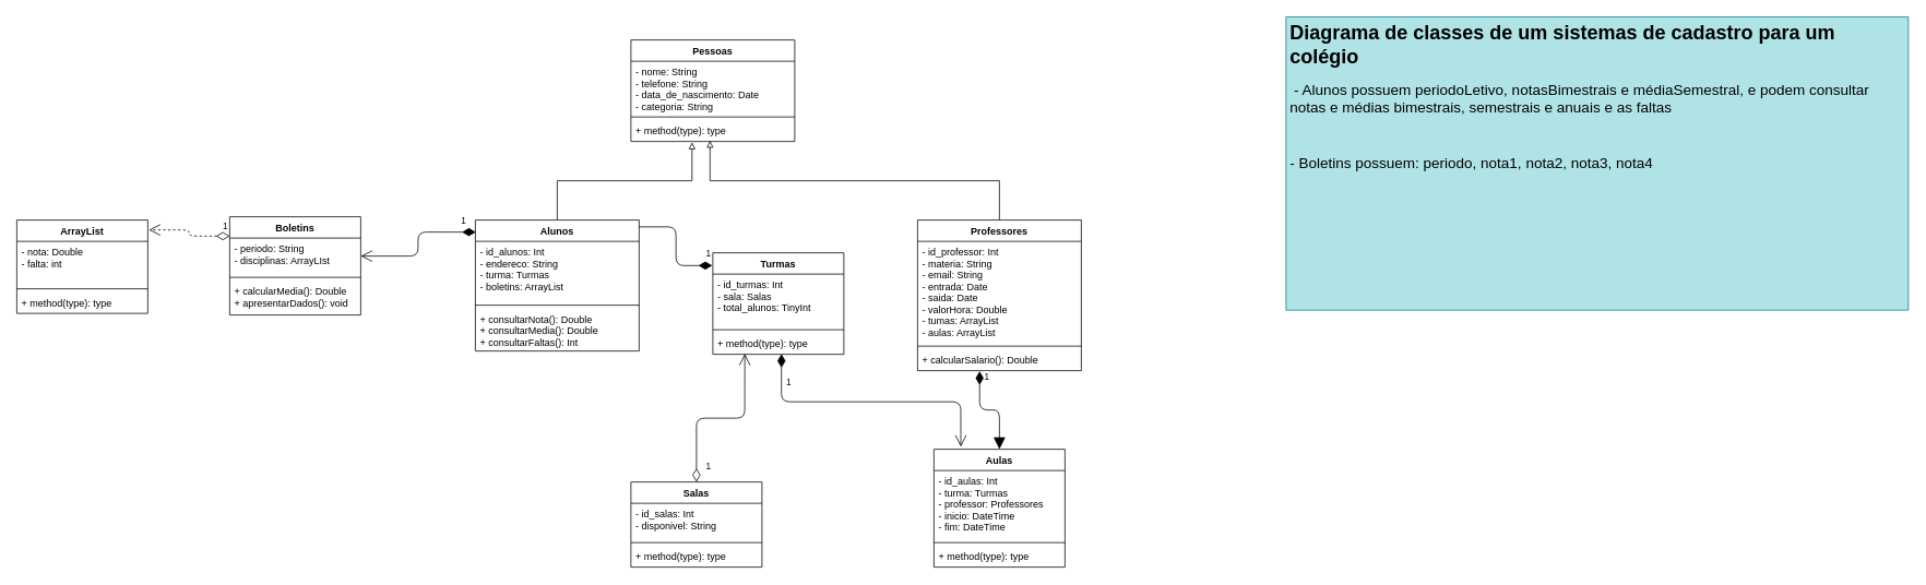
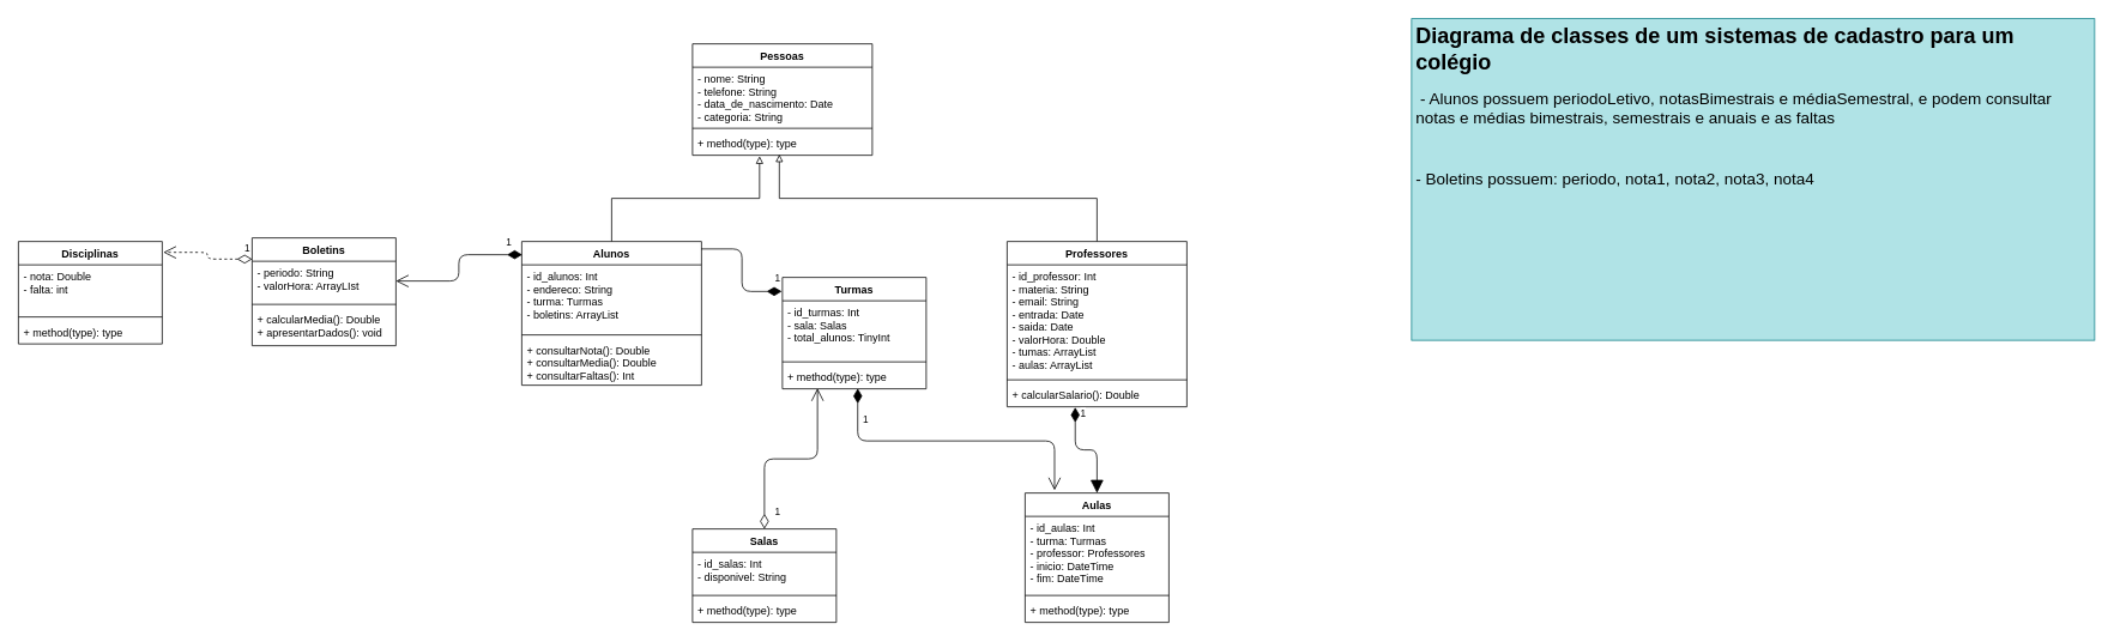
  <mxCell id="0" />
  <mxCell id="1" parent="0" />
  <mxCell id="2" value="Turmas" style="swimlane;fontStyle=1;align=center;verticalAlign=top;childLayout=stackLayout;horizontal=1;startSize=26;horizontalStack=0;resizeParent=1;resizeParentMax=0;resizeLast=0;collapsible=1;marginBottom=0;" parent="1" vertex="1"><mxGeometry x="870" y="308" width="160" height="124" as="geometry" /></mxCell>
  <mxCell id="3" value="- id_turmas: Int&#10;- sala: Salas&#10;- total_alunos: TinyInt" style="text;strokeColor=none;fillColor=none;align=left;verticalAlign=top;spacingLeft=4;spacingRight=4;overflow=hidden;rotatable=0;points=[[0,0.5],[1,0.5]];portConstraint=eastwest;" parent="2" vertex="1"><mxGeometry y="26" width="160" height="64" as="geometry" /></mxCell>
  <mxCell id="4" value="" style="line;strokeWidth=1;fillColor=none;align=left;verticalAlign=middle;spacingTop=-1;spacingLeft=3;spacingRight=3;rotatable=0;labelPosition=right;points=[];portConstraint=eastwest;" parent="2" vertex="1"><mxGeometry y="90" width="160" height="8" as="geometry" /></mxCell>
  <mxCell id="5" value="+ method(type): type" style="text;strokeColor=none;fillColor=none;align=left;verticalAlign=top;spacingLeft=4;spacingRight=4;overflow=hidden;rotatable=0;points=[[0,0.5],[1,0.5]];portConstraint=eastwest;" parent="2" vertex="1"><mxGeometry y="98" width="160" height="26" as="geometry" /></mxCell>
  <mxCell id="6" value="Salas" style="swimlane;fontStyle=1;align=center;verticalAlign=top;childLayout=stackLayout;horizontal=1;startSize=26;horizontalStack=0;resizeParent=1;resizeParentMax=0;resizeLast=0;collapsible=1;marginBottom=0;" parent="1" vertex="1"><mxGeometry x="770" y="588" width="160" height="104" as="geometry" /></mxCell>
  <mxCell id="7" value="- id_salas: Int&#10;- disponivel: String&#10;" style="text;strokeColor=none;fillColor=none;align=left;verticalAlign=top;spacingLeft=4;spacingRight=4;overflow=hidden;rotatable=0;points=[[0,0.5],[1,0.5]];portConstraint=eastwest;" parent="6" vertex="1"><mxGeometry y="26" width="160" height="44" as="geometry" /></mxCell>
  <mxCell id="8" value="" style="line;strokeWidth=1;fillColor=none;align=left;verticalAlign=middle;spacingTop=-1;spacingLeft=3;spacingRight=3;rotatable=0;labelPosition=right;points=[];portConstraint=eastwest;" parent="6" vertex="1"><mxGeometry y="70" width="160" height="8" as="geometry" /></mxCell>
  <mxCell id="9" value="+ method(type): type" style="text;strokeColor=none;fillColor=none;align=left;verticalAlign=top;spacingLeft=4;spacingRight=4;overflow=hidden;rotatable=0;points=[[0,0.5],[1,0.5]];portConstraint=eastwest;" parent="6" vertex="1"><mxGeometry y="78" width="160" height="26" as="geometry" /></mxCell>
  <mxCell id="10" value="Aulas" style="swimlane;fontStyle=1;align=center;verticalAlign=top;childLayout=stackLayout;horizontal=1;startSize=26;horizontalStack=0;resizeParent=1;resizeParentMax=0;resizeLast=0;collapsible=1;marginBottom=0;" parent="1" vertex="1"><mxGeometry x="1140" y="548" width="160" height="144" as="geometry" /></mxCell>
  <mxCell id="11" value="- id_aulas: Int&#10;- turma: Turmas&#10;- professor: Professores&#10;- inicio: DateTime&#10;- fim: DateTime&#10;" style="text;strokeColor=none;fillColor=none;align=left;verticalAlign=top;spacingLeft=4;spacingRight=4;overflow=hidden;rotatable=0;points=[[0,0.5],[1,0.5]];portConstraint=eastwest;" parent="10" vertex="1"><mxGeometry y="26" width="160" height="84" as="geometry" /></mxCell>
  <mxCell id="12" value="" style="line;strokeWidth=1;fillColor=none;align=left;verticalAlign=middle;spacingTop=-1;spacingLeft=3;spacingRight=3;rotatable=0;labelPosition=right;points=[];portConstraint=eastwest;" parent="10" vertex="1"><mxGeometry y="110" width="160" height="8" as="geometry" /></mxCell>
  <mxCell id="13" value="+ method(type): type" style="text;strokeColor=none;fillColor=none;align=left;verticalAlign=top;spacingLeft=4;spacingRight=4;overflow=hidden;rotatable=0;points=[[0,0.5],[1,0.5]];portConstraint=eastwest;" parent="10" vertex="1"><mxGeometry y="118" width="160" height="26" as="geometry" /></mxCell>
  <mxCell id="14" style="edgeStyle=orthogonalEdgeStyle;rounded=0;orthogonalLoop=1;jettySize=auto;html=1;entryX=0.483;entryY=0.962;entryDx=0;entryDy=0;entryPerimeter=0;endArrow=block;endFill=0;" edge="1" parent="1" source="15" target="28"><mxGeometry relative="1" as="geometry" /></mxCell>
  <mxCell id="15" value="Professores" style="swimlane;fontStyle=1;align=center;verticalAlign=top;childLayout=stackLayout;horizontal=1;startSize=26;horizontalStack=0;resizeParent=1;resizeParentMax=0;resizeLast=0;collapsible=1;marginBottom=0;" parent="1" vertex="1"><mxGeometry x="1120" y="268" width="200" height="184" as="geometry" /></mxCell>
  <mxCell id="16" value="- id_professor: Int&#10;- materia: String&#10;- email: String&#10;- entrada: Date&#10;- saida: Date&#10;- valorHora: Double&#10;- tumas: ArrayList&#10;- aulas: ArrayList" style="text;strokeColor=none;fillColor=none;align=left;verticalAlign=top;spacingLeft=4;spacingRight=4;overflow=hidden;rotatable=0;points=[[0,0.5],[1,0.5]];portConstraint=eastwest;" parent="15" vertex="1"><mxGeometry y="26" width="200" height="124" as="geometry" /></mxCell>
  <mxCell id="17" value="" style="line;strokeWidth=1;fillColor=none;align=left;verticalAlign=middle;spacingTop=-1;spacingLeft=3;spacingRight=3;rotatable=0;labelPosition=right;points=[];portConstraint=eastwest;" parent="15" vertex="1"><mxGeometry y="150" width="200" height="8" as="geometry" /></mxCell>
  <mxCell id="18" value="+ calcularSalario(): Double" style="text;strokeColor=none;fillColor=none;align=left;verticalAlign=top;spacingLeft=4;spacingRight=4;overflow=hidden;rotatable=0;points=[[0,0.5],[1,0.5]];portConstraint=eastwest;" parent="15" vertex="1"><mxGeometry y="158" width="200" height="26" as="geometry" /></mxCell>
  <mxCell id="19" style="edgeStyle=orthogonalEdgeStyle;rounded=0;orthogonalLoop=1;jettySize=auto;html=1;entryX=0.373;entryY=1.038;entryDx=0;entryDy=0;entryPerimeter=0;endArrow=block;endFill=0;" edge="1" parent="1" source="20" target="28"><mxGeometry relative="1" as="geometry" /></mxCell>
  <mxCell id="20" value="Alunos" style="swimlane;fontStyle=1;align=center;verticalAlign=top;childLayout=stackLayout;horizontal=1;startSize=26;horizontalStack=0;resizeParent=1;resizeParentMax=0;resizeLast=0;collapsible=1;marginBottom=0;" parent="1" vertex="1"><mxGeometry x="580" y="268" width="200" height="160" as="geometry" /></mxCell>
  <mxCell id="21" value="- id_alunos: Int&#10;- endereco: String&#10;- turma: Turmas&#10;- boletins: ArrayList&#10;" style="text;strokeColor=none;fillColor=none;align=left;verticalAlign=top;spacingLeft=4;spacingRight=4;overflow=hidden;rotatable=0;points=[[0,0.5],[1,0.5]];portConstraint=eastwest;" vertex="1" parent="20"><mxGeometry y="26" width="200" height="74" as="geometry" /></mxCell>
  <mxCell id="22" value="" style="line;strokeWidth=1;fillColor=none;align=left;verticalAlign=middle;spacingTop=-1;spacingLeft=3;spacingRight=3;rotatable=0;labelPosition=right;points=[];portConstraint=eastwest;" parent="20" vertex="1"><mxGeometry y="100" width="200" height="8" as="geometry" /></mxCell>
  <mxCell id="23" value="+ consultarNota(): Double&#10;+ consultarMedia(): Double&#10;+ consultarFaltas(): Int" style="text;strokeColor=none;fillColor=none;align=left;verticalAlign=top;spacingLeft=4;spacingRight=4;overflow=hidden;rotatable=0;points=[[0,0.5],[1,0.5]];portConstraint=eastwest;" parent="20" vertex="1"><mxGeometry y="108" width="200" height="52" as="geometry" /></mxCell>
  <mxCell id="24" value="&lt;h1 align=&quot;left&quot;&gt;Diagrama de classes de um sistemas de cadastro para um colégio&lt;br&gt;&lt;/h1&gt;&lt;p align=&quot;left&quot;&gt;&lt;span style=&quot;font-size: 18px&quot;&gt;&amp;nbsp;- Alunos possuem periodoLetivo, notasBimestrais e médiaSemestral, e podem consultar notas e médias bimestrais, semestrais e anuais e as faltas&lt;/span&gt;&lt;/p&gt;&lt;p align=&quot;left&quot;&gt;&lt;span style=&quot;font-size: 18px&quot;&gt;&lt;br&gt;&lt;/span&gt;&lt;/p&gt;&lt;p align=&quot;left&quot;&gt;&lt;span style=&quot;font-size: 18px&quot;&gt;- Boletins possuem: periodo, nota1, nota2, nota3, nota4&lt;/span&gt;&lt;/p&gt;" style="text;html=1;strokeColor=#0e8088;fillColor=#b0e3e6;spacing=5;spacingTop=-20;whiteSpace=wrap;overflow=hidden;rounded=0;align=left;" vertex="1" parent="1"><mxGeometry x="1570" y="20" width="760" height="358" as="geometry" /></mxCell>
  <mxCell id="25" value="Pessoas" style="swimlane;fontStyle=1;align=center;verticalAlign=top;childLayout=stackLayout;horizontal=1;startSize=26;horizontalStack=0;resizeParent=1;resizeParentMax=0;resizeLast=0;collapsible=1;marginBottom=0;" vertex="1" parent="1"><mxGeometry x="770" y="48" width="200" height="124" as="geometry" /></mxCell>
  <mxCell id="26" value="- nome: String&#10;- telefone: String&#10;- data_de_nascimento: Date&#10;- categoria: String&#10;" style="text;strokeColor=none;fillColor=none;align=left;verticalAlign=top;spacingLeft=4;spacingRight=4;overflow=hidden;rotatable=0;points=[[0,0.5],[1,0.5]];portConstraint=eastwest;" vertex="1" parent="25"><mxGeometry y="26" width="200" height="64" as="geometry" /></mxCell>
  <mxCell id="27" value="" style="line;strokeWidth=1;fillColor=none;align=left;verticalAlign=middle;spacingTop=-1;spacingLeft=3;spacingRight=3;rotatable=0;labelPosition=right;points=[];portConstraint=eastwest;" vertex="1" parent="25"><mxGeometry y="90" width="200" height="8" as="geometry" /></mxCell>
  <mxCell id="28" value="+ method(type): type" style="text;strokeColor=none;fillColor=none;align=left;verticalAlign=top;spacingLeft=4;spacingRight=4;overflow=hidden;rotatable=0;points=[[0,0.5],[1,0.5]];portConstraint=eastwest;" vertex="1" parent="25"><mxGeometry y="98" width="200" height="26" as="geometry" /></mxCell>
  <mxCell id="29" value="Boletins" style="swimlane;fontStyle=1;align=center;verticalAlign=top;childLayout=stackLayout;horizontal=1;startSize=26;horizontalStack=0;resizeParent=1;resizeParentMax=0;resizeLast=0;collapsible=1;marginBottom=0;" vertex="1" parent="1"><mxGeometry x="280" y="264" width="160" height="120" as="geometry" /></mxCell>
- <mxCell id="30" value="- periodo: String&#10;- disciplinas: ArrayLIst" style="text;strokeColor=none;fillColor=none;align=left;verticalAlign=top;spacingLeft=4;spacingRight=4;overflow=hidden;rotatable=0;points=[[0,0.5],[1,0.5]];portConstraint=eastwest;" vertex="1" parent="29"><mxGeometry y="26" width="160" height="44" as="geometry" /></mxCell>
+ <mxCell id="30" value="- periodo: String&#10;- valorHora: ArrayLIst" style="text;strokeColor=none;fillColor=none;align=left;verticalAlign=top;spacingLeft=4;spacingRight=4;overflow=hidden;rotatable=0;points=[[0,0.5],[1,0.5]];portConstraint=eastwest;" vertex="1" parent="29"><mxGeometry y="26" width="160" height="44" as="geometry" /></mxCell>
  <mxCell id="31" value="" style="line;strokeWidth=1;fillColor=none;align=left;verticalAlign=middle;spacingTop=-1;spacingLeft=3;spacingRight=3;rotatable=0;labelPosition=right;points=[];portConstraint=eastwest;" vertex="1" parent="29"><mxGeometry y="70" width="160" height="8" as="geometry" /></mxCell>
  <mxCell id="32" value="+ calcularMedia(): Double&#10;+ apresentarDados(): void" style="text;strokeColor=none;fillColor=none;align=left;verticalAlign=top;spacingLeft=4;spacingRight=4;overflow=hidden;rotatable=0;points=[[0,0.5],[1,0.5]];portConstraint=eastwest;" vertex="1" parent="29"><mxGeometry y="78" width="160" height="42" as="geometry" /></mxCell>
  <mxCell id="33" value="1" style="endArrow=open;html=1;endSize=12;startArrow=diamondThin;startSize=14;startFill=1;edgeStyle=orthogonalEdgeStyle;align=left;verticalAlign=bottom;exitX=0.003;exitY=0.092;exitDx=0;exitDy=0;entryX=1;entryY=0.5;entryDx=0;entryDy=0;exitPerimeter=0;" edge="1" parent="1" source="20" target="30"><mxGeometry x="-0.764" y="-5" relative="1" as="geometry"><mxPoint x="576.6" y="411.882" as="sourcePoint" /><mxPoint x="760" y="248" as="targetPoint" /><mxPoint as="offset" /></mxGeometry></mxCell>
  <mxCell id="34" value="1" style="endArrow=none;html=1;endSize=12;startArrow=diamondThin;startSize=14;startFill=1;edgeStyle=orthogonalEdgeStyle;align=left;verticalAlign=bottom;exitX=-0.004;exitY=0.126;exitDx=0;exitDy=0;exitPerimeter=0;entryX=0.998;entryY=0.052;entryDx=0;entryDy=0;entryPerimeter=0;" edge="1" parent="1" source="2" target="20"><mxGeometry x="-0.863" y="-6" relative="1" as="geometry"><mxPoint x="590" y="558" as="sourcePoint" /><mxPoint y="558" as="targetPoint" x="750" /><mxPoint as="offset" /></mxGeometry></mxCell>
  <mxCell id="35" value="1" style="endArrow=open;html=1;endSize=12;startArrow=diamondThin;startSize=14;startFill=0;edgeStyle=orthogonalEdgeStyle;align=left;verticalAlign=bottom;exitX=0.5;exitY=0;exitDx=0;exitDy=0;entryX=0.244;entryY=0.977;entryDx=0;entryDy=0;entryPerimeter=0;" edge="1" parent="1" source="6" target="5"><mxGeometry x="-0.904" y="-10" relative="1" as="geometry"><mxPoint x="900" y="558" as="sourcePoint" /><mxPoint x="1060" y="558" as="targetPoint" /><mxPoint as="offset" /></mxGeometry></mxCell>
  <mxCell id="36" value="1" style="endArrow=block;html=1;endSize=12;startArrow=diamondThin;startSize=14;startFill=1;edgeStyle=orthogonalEdgeStyle;align=left;verticalAlign=bottom;exitX=0.379;exitY=1.026;exitDx=0;exitDy=0;exitPerimeter=0;entryX=0.5;entryY=0;entryDx=0;entryDy=0;" edge="1" parent="1" source="18" target="10"><mxGeometry x="-0.744" y="4" relative="1" as="geometry"><mxPoint x="1130" y="508" as="sourcePoint" /><mxPoint x="1290" y="508" as="targetPoint" /><mxPoint as="offset" /></mxGeometry></mxCell>
  <mxCell id="37" value="1" style="endArrow=open;html=1;endSize=12;startArrow=diamondThin;startSize=14;startFill=1;edgeStyle=orthogonalEdgeStyle;align=left;verticalAlign=bottom;exitX=0.524;exitY=0.984;exitDx=0;exitDy=0;exitPerimeter=0;entryX=0.205;entryY=-0.021;entryDx=0;entryDy=0;entryPerimeter=0;" edge="1" parent="1" source="5" target="10"><mxGeometry x="-0.744" y="4" relative="1" as="geometry"><mxPoint x="1005.8" y="492.676" as="sourcePoint" /><mxPoint x="1030" y="588" as="targetPoint" /><mxPoint as="offset" /></mxGeometry></mxCell>
- <mxCell id="38" value="ArrayList" style="swimlane;fontStyle=1;align=center;verticalAlign=top;childLayout=stackLayout;horizontal=1;startSize=26;horizontalStack=0;resizeParent=1;resizeParentMax=0;resizeLast=0;collapsible=1;marginBottom=0;" vertex="1" parent="1"><mxGeometry x="20" y="268" width="160" height="114" as="geometry" /></mxCell>
+ <mxCell id="38" value="Disciplinas" style="swimlane;fontStyle=1;align=center;verticalAlign=top;childLayout=stackLayout;horizontal=1;startSize=26;horizontalStack=0;resizeParent=1;resizeParentMax=0;resizeLast=0;collapsible=1;marginBottom=0;" vertex="1" parent="1"><mxGeometry x="20" y="268" width="160" height="114" as="geometry" /></mxCell>
  <mxCell id="39" value="- nota: Double&#10;- falta: int" style="text;strokeColor=none;fillColor=none;align=left;verticalAlign=top;spacingLeft=4;spacingRight=4;overflow=hidden;rotatable=0;points=[[0,0.5],[1,0.5]];portConstraint=eastwest;" vertex="1" parent="38"><mxGeometry y="26" width="160" height="54" as="geometry" /></mxCell>
  <mxCell id="40" value="" style="line;strokeWidth=1;fillColor=none;align=left;verticalAlign=middle;spacingTop=-1;spacingLeft=3;spacingRight=3;rotatable=0;labelPosition=right;points=[];portConstraint=eastwest;" vertex="1" parent="38"><mxGeometry y="80" width="160" height="8" as="geometry" /></mxCell>
  <mxCell id="41" value="+ method(type): type" style="text;strokeColor=none;fillColor=none;align=left;verticalAlign=top;spacingLeft=4;spacingRight=4;overflow=hidden;rotatable=0;points=[[0,0.5],[1,0.5]];portConstraint=eastwest;" vertex="1" parent="38"><mxGeometry y="88" width="160" height="26" as="geometry" /></mxCell>
  <mxCell id="42" value="1" style="endArrow=open;html=1;endSize=12;startArrow=diamondThin;startSize=14;startFill=0;edgeStyle=orthogonalEdgeStyle;align=left;verticalAlign=bottom;exitX=0.001;exitY=0.197;exitDx=0;exitDy=0;exitPerimeter=0;entryX=1.008;entryY=0.106;entryDx=0;entryDy=0;entryPerimeter=0;dashed=1;" edge="1" parent="1" source="29" target="38"><mxGeometry x="-0.803" y="-4" relative="1" as="geometry"><mxPoint x="180" y="328" as="sourcePoint" /><mxPoint x="340" y="328" as="targetPoint" /><mxPoint as="offset" /></mxGeometry></mxCell>
